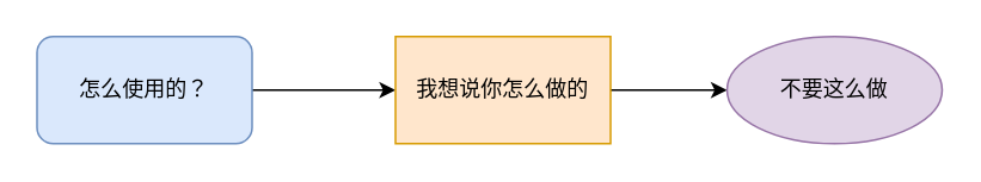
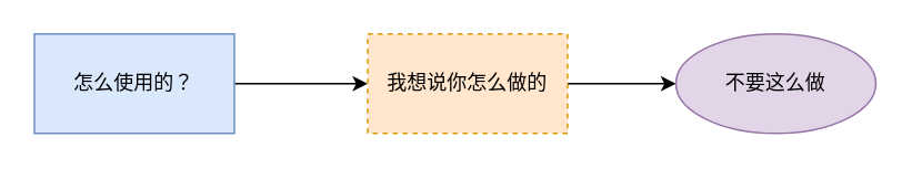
  <mxCell id="0" />
  <mxCell id="1" parent="0" />
  <mxCell id="2" value="" style="edgeStyle=orthogonalEdgeStyle;rounded=0;orthogonalLoop=1;jettySize=auto;html=1;" edge="1" parent="1" source="3" target="5"><mxGeometry relative="1" as="geometry" /></mxCell>
- <mxCell id="3" value="怎么使用的？" style="whiteSpace=wrap;html=1;fillColor=#dae8fc;strokeColor=#6c8ebf;rounded=1;" vertex="1" parent="1"><mxGeometry x="20" y="20" width="120" height="60" as="geometry" /></mxCell>
+ <mxCell id="3" value="怎么使用的？" style="rounded=0;whiteSpace=wrap;html=1;fillColor=#dae8fc;strokeColor=#6c8ebf;" vertex="1" parent="1"><mxGeometry x="20" y="20" width="120" height="60" as="geometry" /></mxCell>
  <mxCell id="4" value="" style="edgeStyle=orthogonalEdgeStyle;rounded=0;orthogonalLoop=1;jettySize=auto;html=1;" edge="1" parent="1" source="5" target="6"><mxGeometry relative="1" as="geometry" /></mxCell>
- <mxCell id="5" value="我想说你怎么做的" style="whiteSpace=wrap;html=1;rounded=0;fillColor=#ffe6cc;strokeColor=#d79b00;" vertex="1" parent="1"><mxGeometry x="220" y="20" width="120" height="60" as="geometry" /></mxCell>
+ <mxCell id="5" value="我想说你怎么做的" style="whiteSpace=wrap;html=1;rounded=0;fillColor=#ffe6cc;strokeColor=#d79b00;dashed=1;" vertex="1" parent="1"><mxGeometry x="220" y="20" width="120" height="60" as="geometry" /></mxCell>
  <mxCell id="6" value="不要这么做" style="ellipse;whiteSpace=wrap;html=1;rounded=0;fillColor=#e1d5e7;strokeColor=#9673a6;" vertex="1" parent="1"><mxGeometry x="405" y="20" width="120" height="60" as="geometry" /></mxCell>
